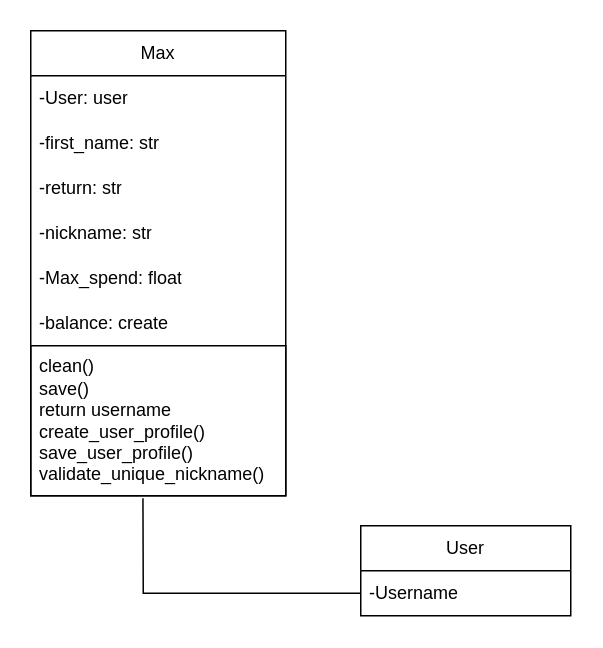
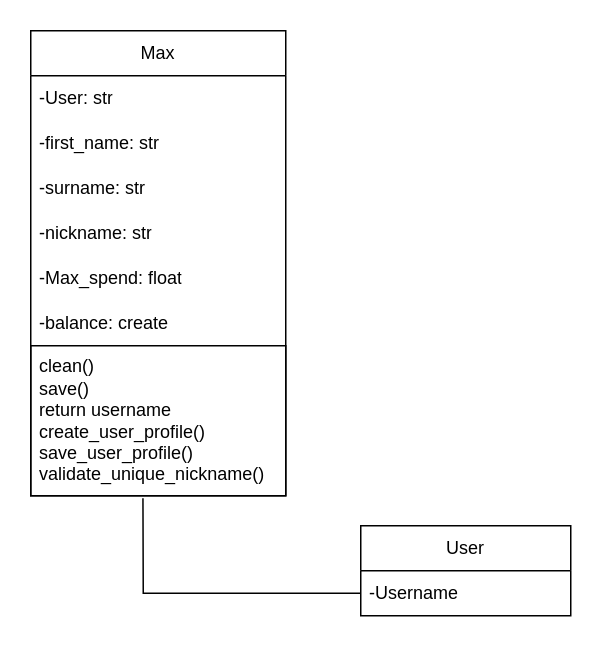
  <mxCell id="0" />
  <mxCell id="1" parent="0" />
  <mxCell id="2" value="Max" style="swimlane;fontStyle=0;childLayout=stackLayout;horizontal=1;startSize=30;horizontalStack=0;resizeParent=1;resizeParentMax=0;resizeLast=0;collapsible=1;marginBottom=0;whiteSpace=wrap;html=1;" vertex="1" parent="1"><mxGeometry x="20" y="20" width="170" height="310" as="geometry" /></mxCell>
- <mxCell id="3" value="-User: user" style="text;strokeColor=none;fillColor=none;align=left;verticalAlign=middle;spacingLeft=4;spacingRight=4;overflow=hidden;points=[[0,0.5],[1,0.5]];portConstraint=eastwest;rotatable=0;whiteSpace=wrap;html=1;" vertex="1" parent="2"><mxGeometry y="30" width="170" height="30" as="geometry" /></mxCell>
+ <mxCell id="3" value="-User: str" style="text;strokeColor=none;fillColor=none;align=left;verticalAlign=middle;spacingLeft=4;spacingRight=4;overflow=hidden;points=[[0,0.5],[1,0.5]];portConstraint=eastwest;rotatable=0;whiteSpace=wrap;html=1;" vertex="1" parent="2"><mxGeometry y="30" width="170" height="30" as="geometry" /></mxCell>
  <mxCell id="4" value="-first_name: str" style="text;strokeColor=none;fillColor=none;align=left;verticalAlign=middle;spacingLeft=4;spacingRight=4;overflow=hidden;points=[[0,0.5],[1,0.5]];portConstraint=eastwest;rotatable=0;whiteSpace=wrap;html=1;" vertex="1" parent="2"><mxGeometry y="60" width="170" height="30" as="geometry" /></mxCell>
- <mxCell id="5" value="-return: str" style="text;strokeColor=none;fillColor=none;align=left;verticalAlign=middle;spacingLeft=4;spacingRight=4;overflow=hidden;points=[[0,0.5],[1,0.5]];portConstraint=eastwest;rotatable=0;whiteSpace=wrap;html=1;" vertex="1" parent="2"><mxGeometry y="90" width="170" height="30" as="geometry" /></mxCell>
+ <mxCell id="5" value="-surname: str" style="text;strokeColor=none;fillColor=none;align=left;verticalAlign=middle;spacingLeft=4;spacingRight=4;overflow=hidden;points=[[0,0.5],[1,0.5]];portConstraint=eastwest;rotatable=0;whiteSpace=wrap;html=1;" vertex="1" parent="2"><mxGeometry y="90" width="170" height="30" as="geometry" /></mxCell>
  <mxCell id="6" value="-nickname: str" style="text;strokeColor=none;fillColor=none;align=left;verticalAlign=middle;spacingLeft=4;spacingRight=4;overflow=hidden;points=[[0,0.5],[1,0.5]];portConstraint=eastwest;rotatable=0;whiteSpace=wrap;html=1;" vertex="1" parent="2"><mxGeometry y="120" width="170" height="30" as="geometry" /></mxCell>
  <mxCell id="7" value="-Max_spend: float" style="text;strokeColor=none;fillColor=none;align=left;verticalAlign=middle;spacingLeft=4;spacingRight=4;overflow=hidden;points=[[0,0.5],[1,0.5]];portConstraint=eastwest;rotatable=0;whiteSpace=wrap;html=1;" vertex="1" parent="2"><mxGeometry y="150" width="170" height="30" as="geometry" /></mxCell>
  <mxCell id="8" value="-balance: create" style="text;strokeColor=none;fillColor=none;align=left;verticalAlign=middle;spacingLeft=4;spacingRight=4;overflow=hidden;points=[[0,0.5],[1,0.5]];portConstraint=eastwest;rotatable=0;whiteSpace=wrap;html=1;" vertex="1" parent="2"><mxGeometry y="180" width="170" height="30" as="geometry" /></mxCell>
  <mxCell id="9" value="clean()&lt;div&gt;save()&lt;/div&gt;&lt;div&gt;return username&lt;/div&gt;&lt;div&gt;create_user_profile()&lt;/div&gt;&lt;div&gt;save_user_profile()&lt;/div&gt;&lt;div&gt;validate_unique_nickname()&lt;/div&gt;" style="text;strokeColor=default;fillColor=none;align=left;verticalAlign=middle;spacingLeft=4;spacingRight=4;overflow=hidden;points=[[0,0.5],[1,0.5]];portConstraint=eastwest;rotatable=0;whiteSpace=wrap;html=1;" vertex="1" parent="2"><mxGeometry y="210" width="170" height="100" as="geometry" /></mxCell>
  <mxCell id="10" value="User" style="swimlane;fontStyle=0;childLayout=stackLayout;horizontal=1;startSize=30;horizontalStack=0;resizeParent=1;resizeParentMax=0;resizeLast=0;collapsible=1;marginBottom=0;whiteSpace=wrap;html=1;" vertex="1" parent="1"><mxGeometry x="240" y="350" width="140" height="60" as="geometry" /></mxCell>
  <mxCell id="11" value="-Username" style="text;strokeColor=none;fillColor=none;align=left;verticalAlign=middle;spacingLeft=4;spacingRight=4;overflow=hidden;points=[[0,0.5],[1,0.5]];portConstraint=eastwest;rotatable=0;whiteSpace=wrap;html=1;" vertex="1" parent="10"><mxGeometry y="30" width="140" height="30" as="geometry" /></mxCell>
  <mxCell id="12" value="" style="endArrow=none;html=1;rounded=0;exitX=0;exitY=0.5;exitDx=0;exitDy=0;entryX=0.44;entryY=1.017;entryDx=0;entryDy=0;entryPerimeter=0;" edge="1" parent="1" source="11" target="9"><mxGeometry width="50" height="50" relative="1" as="geometry"><mxPoint x="230" y="290" as="sourcePoint" /><mxPoint x="280" y="240" as="targetPoint" /><Array as="points"><mxPoint x="95" y="395" /></Array></mxGeometry></mxCell>
